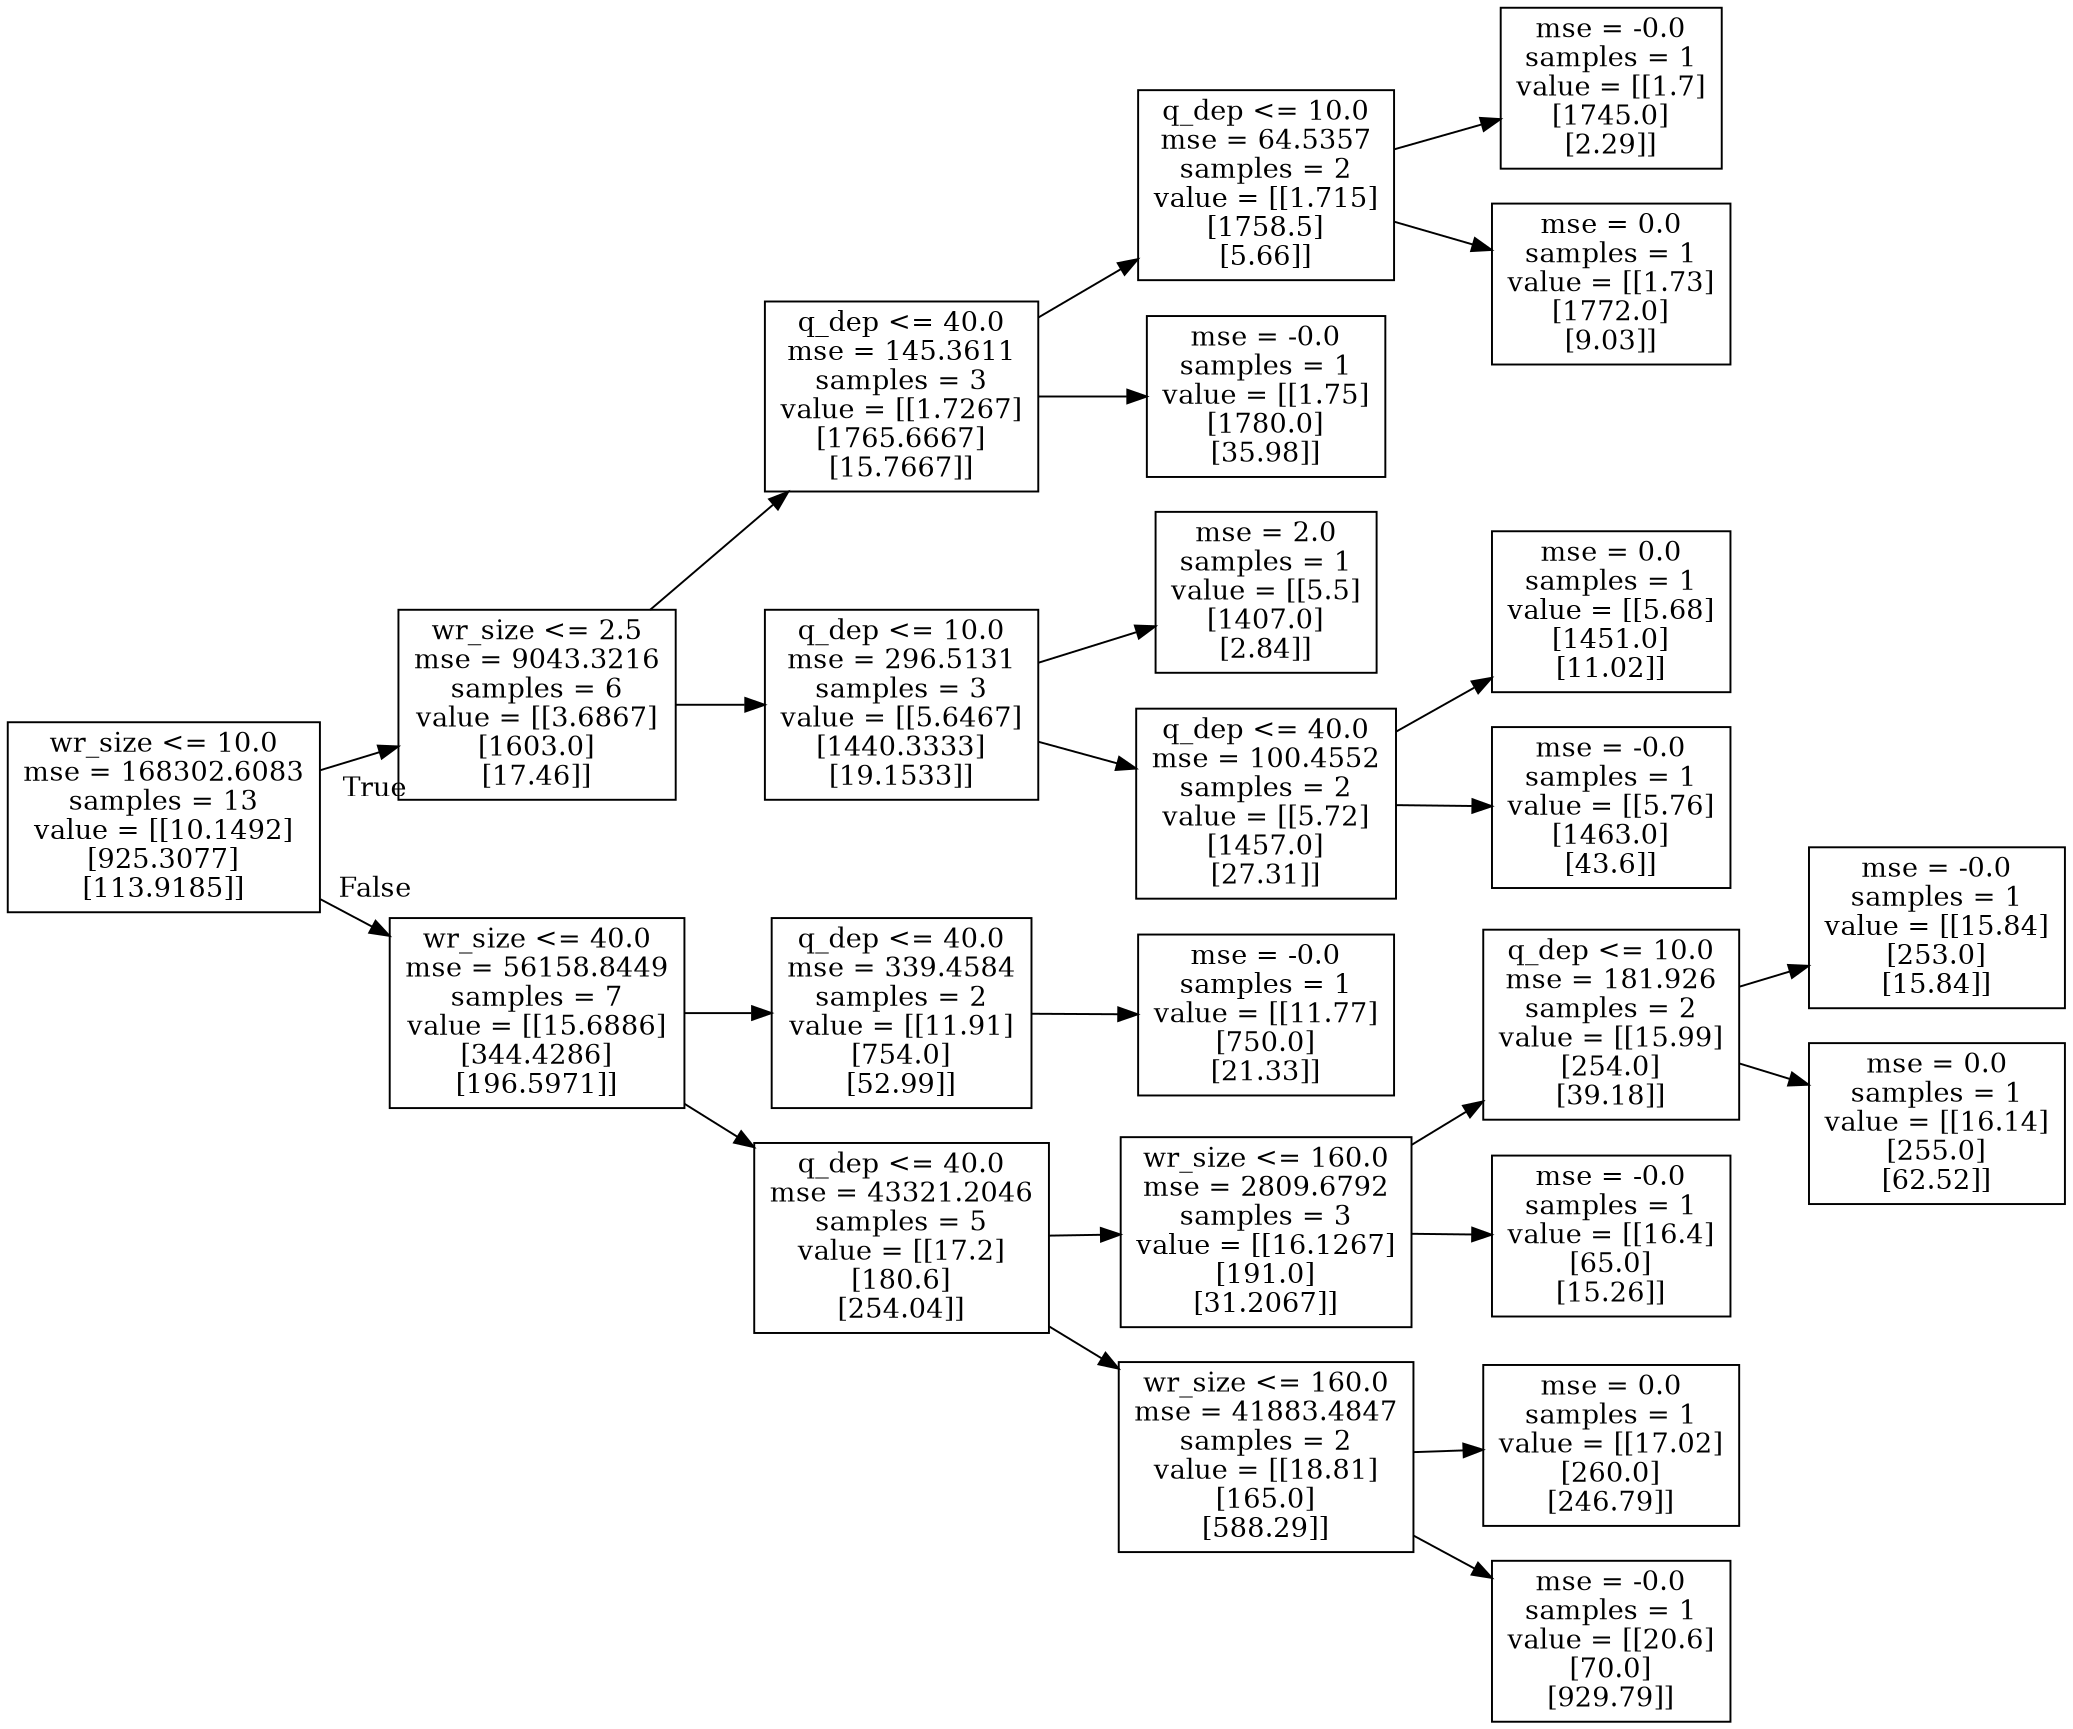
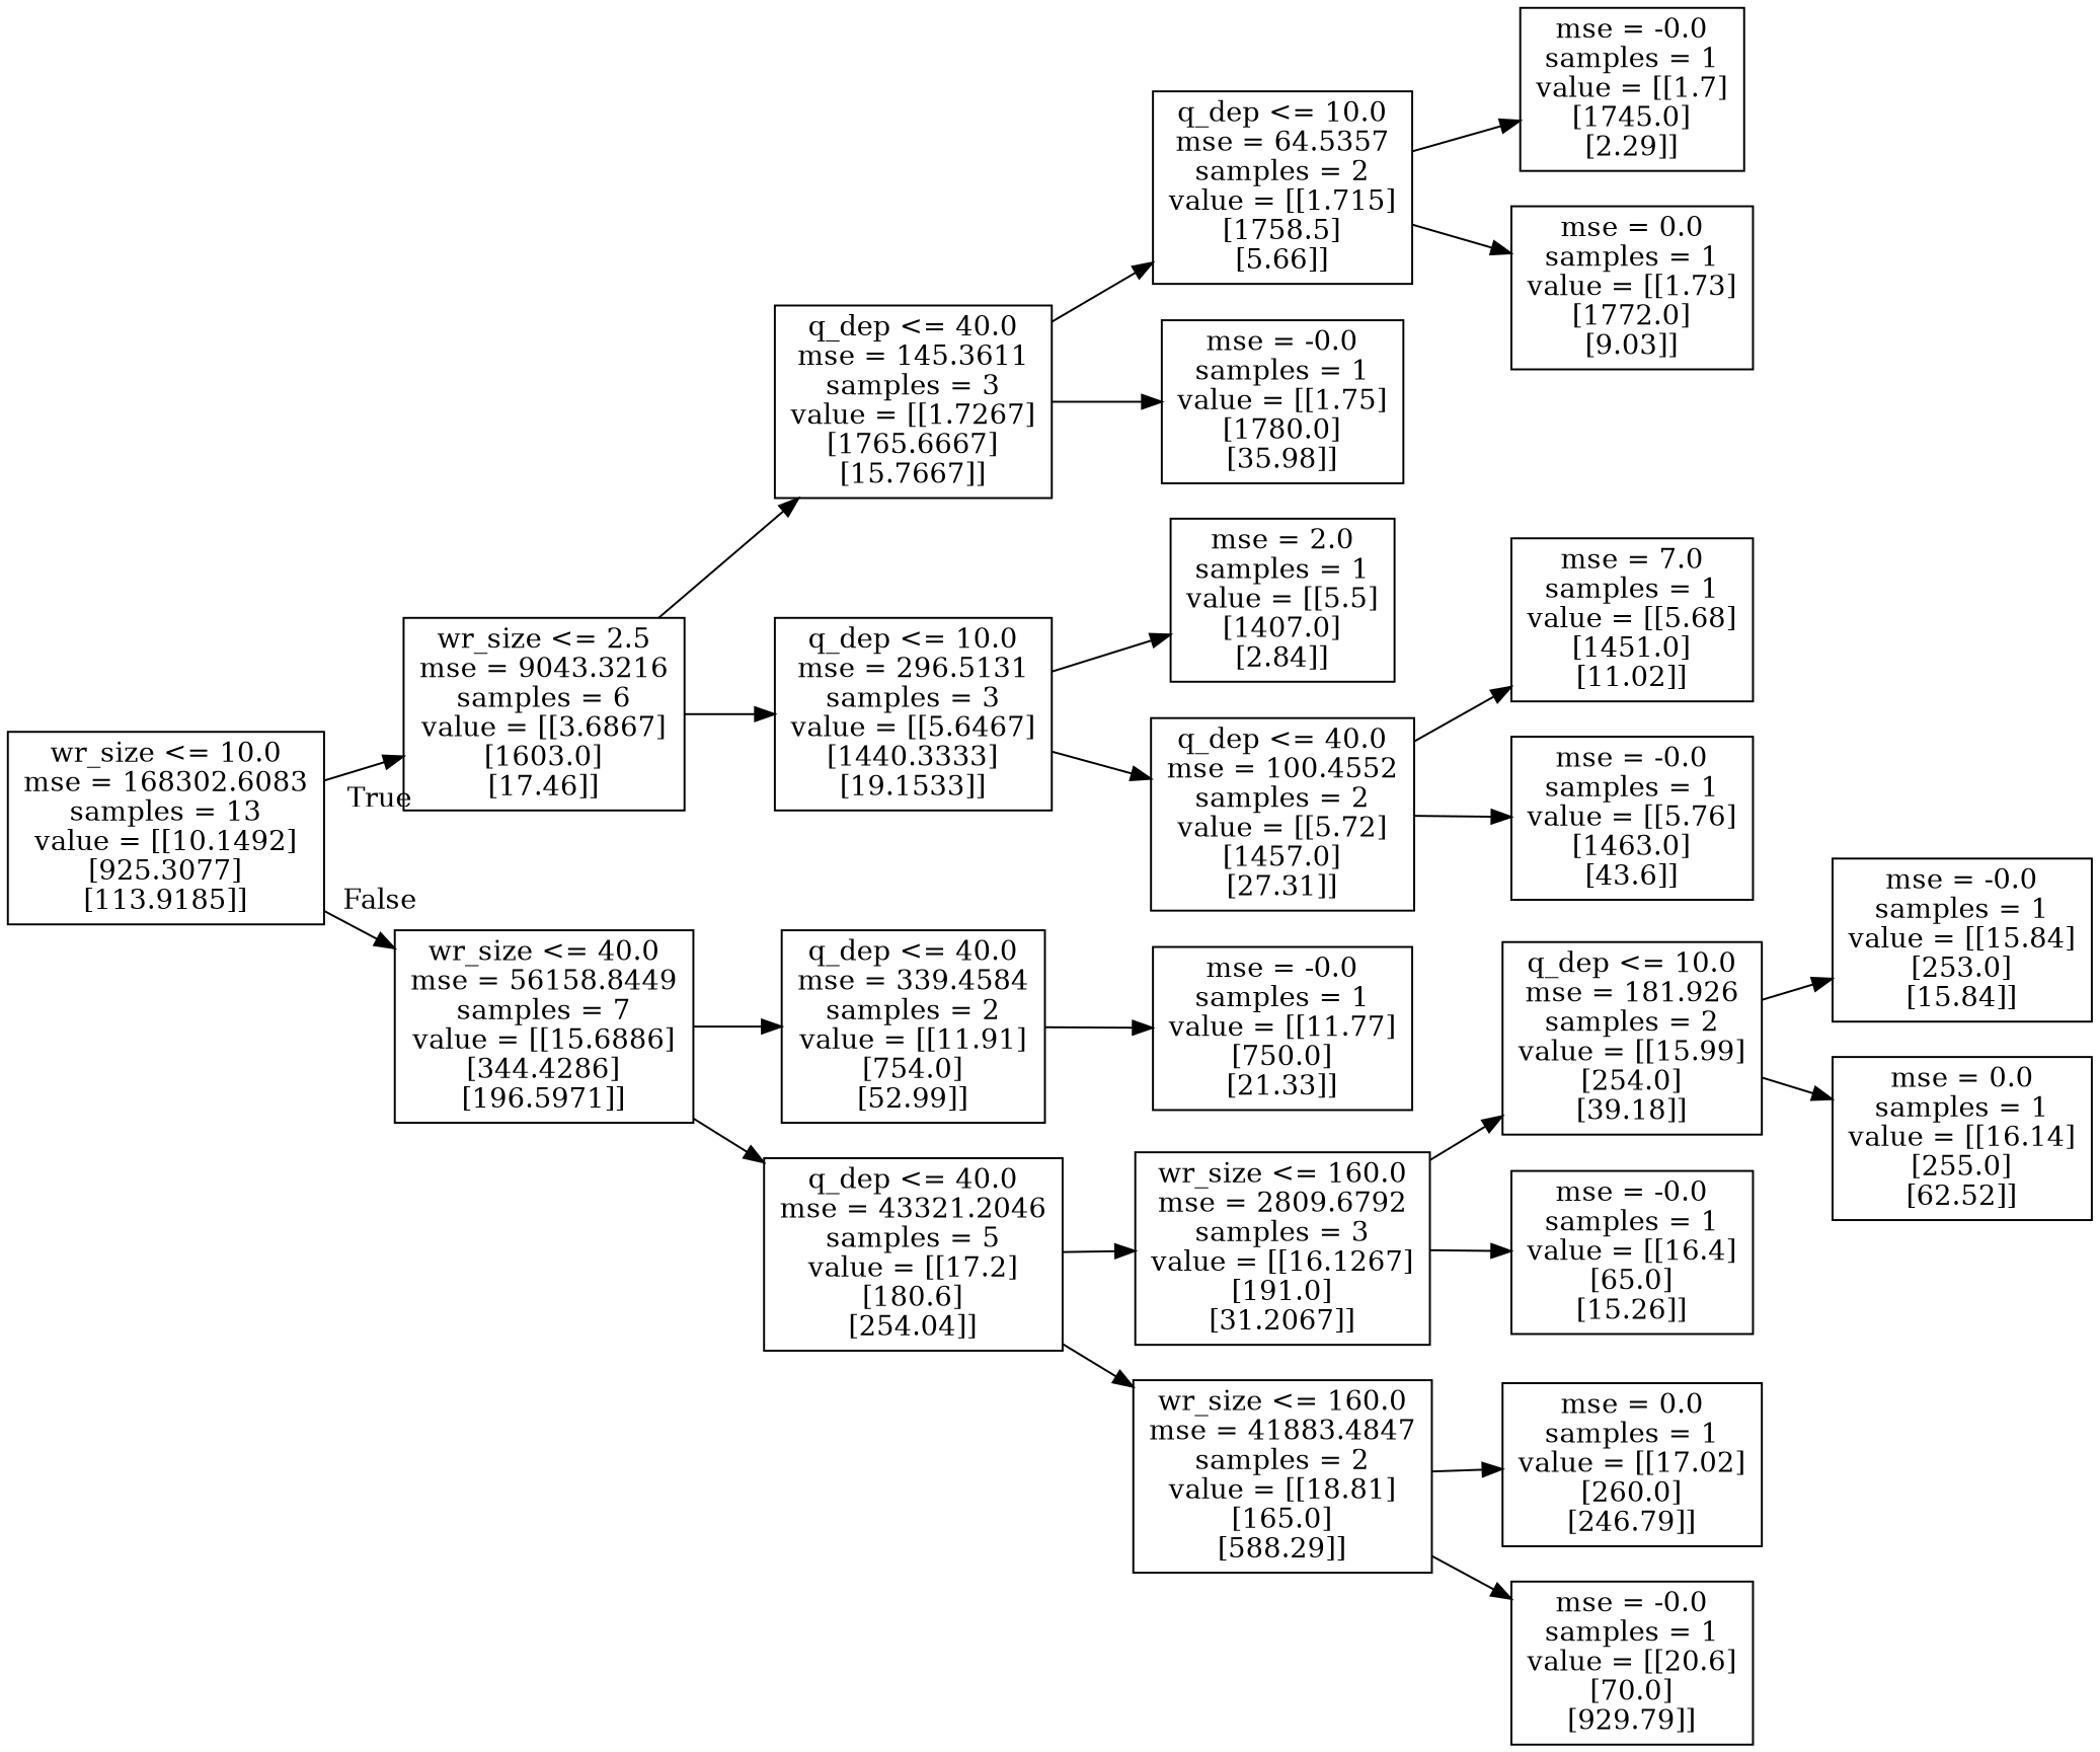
  digraph {
    rankdir=LR
    node [shape=box]
    n1 [label="wr_size <= 10.0\nmse = 168302.6083\nsamples = 13\nvalue = [[10.1492]\n[925.3077]\n[113.9185]]"]
    n2 [label="wr_size <= 2.5\nmse = 9043.3216\nsamples = 6\nvalue = [[3.6867]\n[1603.0]\n[17.46]]"]
    n3 [label="wr_size <= 40.0\nmse = 56158.8449\nsamples = 7\nvalue = [[15.6886]\n[344.4286]\n[196.5971]]"]
    n4 [label="q_dep <= 40.0\nmse = 145.3611\nsamples = 3\nvalue = [[1.7267]\n[1765.6667]\n[15.7667]]"]
    n5 [label="q_dep <= 10.0\nmse = 296.5131\nsamples = 3\nvalue = [[5.6467]\n[1440.3333]\n[19.1533]]"]
    n6 [label="q_dep <= 40.0\nmse = 339.4584\nsamples = 2\nvalue = [[11.91]\n[754.0]\n[52.99]]"]
    n7 [label="q_dep <= 40.0\nmse = 43321.2046\nsamples = 5\nvalue = [[17.2]\n[180.6]\n[254.04]]"]
    n8 [label="q_dep <= 10.0\nmse = 64.5357\nsamples = 2\nvalue = [[1.715]\n[1758.5]\n[5.66]]"]
    n9 [label="mse = -0.0\nsamples = 1\nvalue = [[1.75]\n[1780.0]\n[35.98]]"]
    n10 [label="mse = 2.0\nsamples = 1\nvalue = [[5.5]\n[1407.0]\n[2.84]]"]
    n11 [label="q_dep <= 40.0\nmse = 100.4552\nsamples = 2\nvalue = [[5.72]\n[1457.0]\n[27.31]]"]
    n12 [label="mse = -0.0\nsamples = 1\nvalue = [[1.7]\n[1745.0]\n[2.29]]"]
    n13 [label="mse = 0.0\nsamples = 1\nvalue = [[1.73]\n[1772.0]\n[9.03]]"]
-   n14 [label="mse = 0.0\nsamples = 1\nvalue = [[5.68]\n[1451.0]\n[11.02]]"]
+   n14 [label="mse = 7.0\nsamples = 1\nvalue = [[5.68]\n[1451.0]\n[11.02]]"]
    n15 [label="mse = -0.0\nsamples = 1\nvalue = [[5.76]\n[1463.0]\n[43.6]]"]
    n16 [label="mse = -0.0\nsamples = 1\nvalue = [[11.77]\n[750.0]\n[21.33]]"]
    n17 [label="wr_size <= 160.0\nmse = 2809.6792\nsamples = 3\nvalue = [[16.1267]\n[191.0]\n[31.2067]]"]
    n18 [label="wr_size <= 160.0\nmse = 41883.4847\nsamples = 2\nvalue = [[18.81]\n[165.0]\n[588.29]]"]
    n19 [label="q_dep <= 10.0\nmse = 181.926\nsamples = 2\nvalue = [[15.99]\n[254.0]\n[39.18]]"]
    n20 [label="mse = -0.0\nsamples = 1\nvalue = [[16.4]\n[65.0]\n[15.26]]"]
    n21 [label="mse = 0.0\nsamples = 1\nvalue = [[17.02]\n[260.0]\n[246.79]]"]
    n22 [label="mse = -0.0\nsamples = 1\nvalue = [[20.6]\n[70.0]\n[929.79]]"]
    n23 [label="mse = -0.0\nsamples = 1\nvalue = [[15.84]\n[253.0]\n[15.84]]"]
    n24 [label="mse = 0.0\nsamples = 1\nvalue = [[16.14]\n[255.0]\n[62.52]]"]
    n1 -> n2 [headlabel=True labelangle=45 labeldistance=2.5]
    n1 -> n3 [headlabel=False labelangle=-45 labeldistance=2.5]
    n2 -> n4
    n2 -> n5
    n3 -> n6
    n3 -> n7
    n4 -> n8
    n4 -> n9
    n5 -> n10
    n5 -> n11
    n6 -> n16
    n7 -> n17
    n7 -> n18
    n8 -> n12
    n8 -> n13
    n11 -> n14
    n11 -> n15
    n17 -> n19
    n17 -> n20
    n18 -> n21
    n18 -> n22
    n19 -> n23
    n19 -> n24
  }
